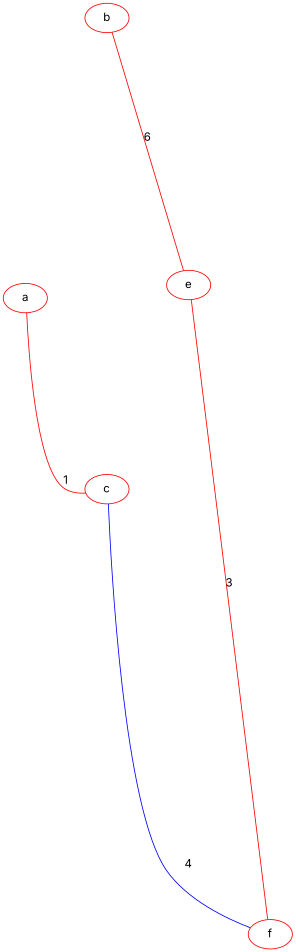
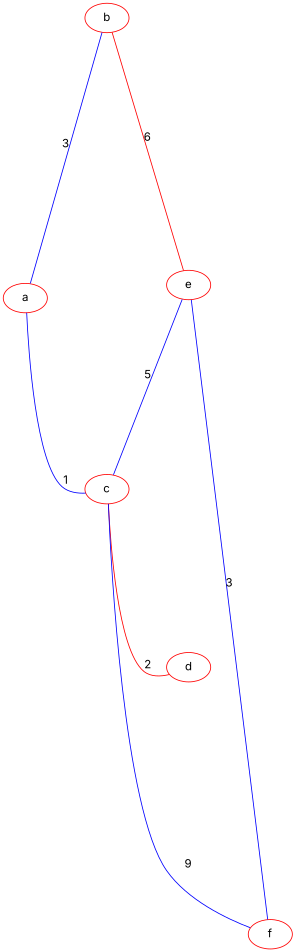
  digraph {
    fontname=Inter
    nodesep=6.0
    rankdir=LR
    splines=true
    node [color=red fontname=Inter]
    edge [color=blue dir=none fontname=Inter]
    a
    b
    c
    e
+   d
    f
-   a -> c [color=red label=1]
+   a -> b [label=3]
+   a -> c [label=1]
    b -> e [color=red label=6]
-   c -> f [label=4]
-   e -> f [color=red label=3]
+   c -> e [label=5]
+   c -> d [color=red label=2]
+   c -> f [label=9]
+   e -> f [label=3]
  }
